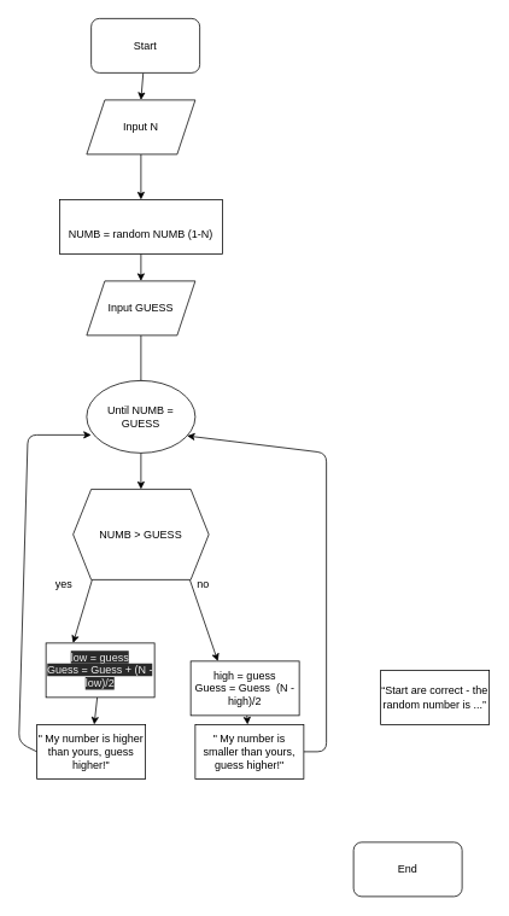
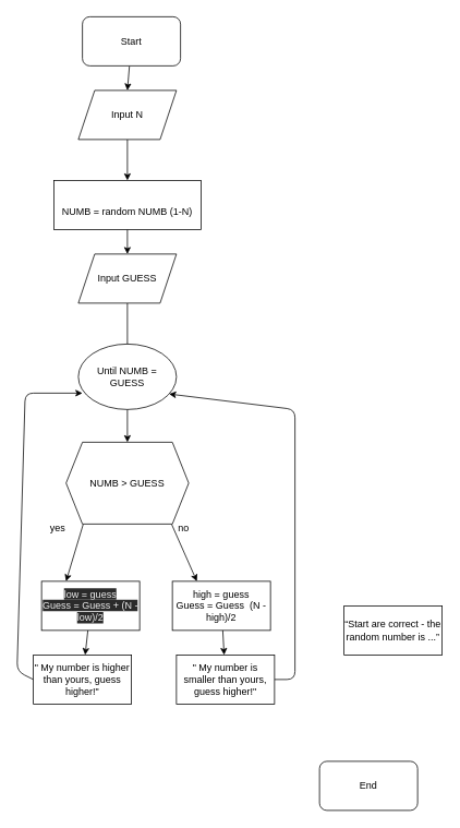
  <mxCell id="0" />
  <mxCell id="1" parent="0" />
  <mxCell id="2" style="edgeStyle=none;html=1;entryX=0.5;entryY=0;entryDx=0;entryDy=0;" edge="1" parent="1" source="3" target="20"><mxGeometry relative="1" as="geometry" /></mxCell>
  <mxCell id="3" value="Start" style="rounded=1;whiteSpace=wrap;html=1;" vertex="1" parent="1"><mxGeometry x="100" width="120" height="60" as="geometry" y="20" /></mxCell>
  <mxCell id="4" value="End" style="rounded=1;whiteSpace=wrap;html=1;" vertex="1" parent="1"><mxGeometry x="390" y="930" width="120" height="60" as="geometry" /></mxCell>
  <mxCell id="5" style="edgeStyle=none;html=1;entryX=0.5;entryY=0;entryDx=0;entryDy=0;" edge="1" parent="1" source="6" target="11"><mxGeometry relative="1" as="geometry" /></mxCell>
  <mxCell id="6" value="Input GUESS" style="shape=parallelogram;perimeter=parallelogramPerimeter;whiteSpace=wrap;html=1;fixedSize=1;" vertex="1" parent="1"><mxGeometry x="95" y="310" width="120" height="60" as="geometry" /></mxCell>
  <mxCell id="7" value="" style="edgeStyle=none;html=1;" edge="1" parent="1" source="8" target="6"><mxGeometry relative="1" as="geometry" /></mxCell>
  <mxCell id="8" value="&lt;br&gt;NUMB = random NUMB (1-N)" style="rounded=0;whiteSpace=wrap;html=1;" vertex="1" parent="1"><mxGeometry x="65" y="220" width="180" height="60" as="geometry" /></mxCell>
  <mxCell id="9" style="edgeStyle=none;html=1;exitX=0.86;exitY=1;exitDx=0;exitDy=0;exitPerimeter=0;entryX=0.25;entryY=0;entryDx=0;entryDy=0;" edge="1" parent="1" source="11" target="17"><mxGeometry relative="1" as="geometry"><mxPoint x="220" y="700" as="targetPoint" /></mxGeometry></mxCell>
  <mxCell id="10" style="edgeStyle=none;html=1;exitX=0.14;exitY=1;exitDx=0;exitDy=0;exitPerimeter=0;entryX=0.25;entryY=0;entryDx=0;entryDy=0;entryPerimeter=0;" edge="1" parent="1" source="11" target="23"><mxGeometry relative="1" as="geometry"><mxPoint x="100" y="700" as="targetPoint" /></mxGeometry></mxCell>
  <mxCell id="11" value="NUMB &amp;gt; GUESS" style="shape=hexagon;perimeter=hexagonPerimeter2;whiteSpace=wrap;html=1;fixedSize=1;" vertex="1" parent="1"><mxGeometry x="80" y="540" width="150" height="100" as="geometry" /></mxCell>
  <mxCell id="12" style="edgeStyle=none;html=1;exitX=0;exitY=0.5;exitDx=0;exitDy=0;" edge="1" parent="1" source="13"><mxGeometry relative="1" as="geometry"><mxPoint x="60" y="760" as="sourcePoint" /><mxPoint x="100" y="480" as="targetPoint" /><Array as="points"><mxPoint x="20" y="820" /><mxPoint x="30" y="480" /></Array></mxGeometry></mxCell>
  <mxCell id="13" value="&quot; My number is higher than yours, guess higher!&quot;" style="rounded=0;whiteSpace=wrap;html=1;" vertex="1" parent="1"><mxGeometry x="40" y="800" width="120" height="60" as="geometry" /></mxCell>
  <mxCell id="14" value="yes" style="text;html=1;strokeColor=none;fillColor=none;align=center;verticalAlign=middle;whiteSpace=wrap;rounded=0;" vertex="1" parent="1"><mxGeometry x="40" y="630" width="60" height="30" as="geometry" /></mxCell>
  <mxCell id="15" style="edgeStyle=none;html=1;exitX=1;exitY=0.5;exitDx=0;exitDy=0;entryX=0.925;entryY=0.763;entryDx=0;entryDy=0;entryPerimeter=0;" edge="1" parent="1" source="24" target="21"><mxGeometry relative="1" as="geometry"><mxPoint x="220" y="460" as="targetPoint" /><Array as="points"><mxPoint x="360" y="830" /><mxPoint x="360" y="500" /></Array></mxGeometry></mxCell>
  <mxCell id="16" value="" style="edgeStyle=none;html=1;" edge="1" parent="1" source="17" target="24"><mxGeometry relative="1" as="geometry" /></mxCell>
- <mxCell id="17" value="high = guess&lt;br&gt;Guess = Guess&amp;nbsp; (N - high)/2" style="rounded=0;whiteSpace=wrap;html=1;" vertex="1" parent="1"><mxGeometry x="210" y="730" width="120" height="60" as="geometry" /></mxCell>
+ <mxCell id="17" value="high = guess&lt;br&gt;Guess = Guess&amp;nbsp; (N - high)/2" style="rounded=0;whiteSpace=wrap;html=1;" vertex="1" parent="1"><mxGeometry x="210" y="710" width="120" height="60" as="geometry" /></mxCell>
  <mxCell id="18" value="no" style="text;html=1;strokeColor=none;fillColor=none;align=center;verticalAlign=middle;whiteSpace=wrap;rounded=0;" vertex="1" parent="1"><mxGeometry x="194" y="630" width="60" height="30" as="geometry" /></mxCell>
  <mxCell id="19" value="" style="edgeStyle=none;html=1;" edge="1" parent="1" source="20" target="8"><mxGeometry relative="1" as="geometry" /></mxCell>
  <mxCell id="20" value="Input N" style="shape=parallelogram;perimeter=parallelogramPerimeter;whiteSpace=wrap;html=1;fixedSize=1;" vertex="1" parent="1"><mxGeometry x="95" y="110" width="120" height="60" as="geometry" /></mxCell>
  <mxCell id="21" value="Until NUMB = GUESS" style="ellipse;whiteSpace=wrap;html=1;" vertex="1" parent="1"><mxGeometry x="95" y="420" width="120" height="80" as="geometry" /></mxCell>
  <mxCell id="22" value="" style="edgeStyle=none;html=1;" edge="1" parent="1" source="23" target="13"><mxGeometry relative="1" as="geometry" /></mxCell>
  <mxCell id="23" value="&lt;span style=&quot;color: rgb(240 , 240 , 240) ; font-family: &amp;#34;helvetica&amp;#34; ; font-size: 12px ; font-style: normal ; font-weight: 400 ; letter-spacing: normal ; text-align: center ; text-indent: 0px ; text-transform: none ; word-spacing: 0px ; background-color: rgb(42 , 42 , 42) ; display: inline ; float: none&quot;&gt;low = guess&lt;/span&gt;&lt;br style=&quot;color: rgb(240 , 240 , 240) ; font-family: &amp;#34;helvetica&amp;#34; ; font-size: 12px ; font-style: normal ; font-weight: 400 ; letter-spacing: normal ; text-align: center ; text-indent: 0px ; text-transform: none ; word-spacing: 0px ; background-color: rgb(42 , 42 , 42)&quot;&gt;&lt;span style=&quot;color: rgb(240 , 240 , 240) ; font-family: &amp;#34;helvetica&amp;#34; ; font-size: 12px ; font-style: normal ; font-weight: 400 ; letter-spacing: normal ; text-align: center ; text-indent: 0px ; text-transform: none ; word-spacing: 0px ; background-color: rgb(42 , 42 , 42) ; display: inline ; float: none&quot;&gt;Guess = Guess + (N - low)/2&lt;/span&gt;" style="rounded=0;whiteSpace=wrap;html=1;" vertex="1" parent="1"><mxGeometry x="50" y="710" width="120" height="60" as="geometry" /></mxCell>
  <mxCell id="24" value="&quot; My number is smaller than yours, guess higher!&quot;" style="rounded=0;whiteSpace=wrap;html=1;" vertex="1" parent="1"><mxGeometry x="215" y="800" width="120" height="60" as="geometry" /></mxCell>
  <mxCell id="25" value="“Start are correct - the random number is ...”" style="rounded=0;whiteSpace=wrap;html=1;" vertex="1" parent="1"><mxGeometry x="420" y="740" width="120" height="60" as="geometry" /></mxCell>
